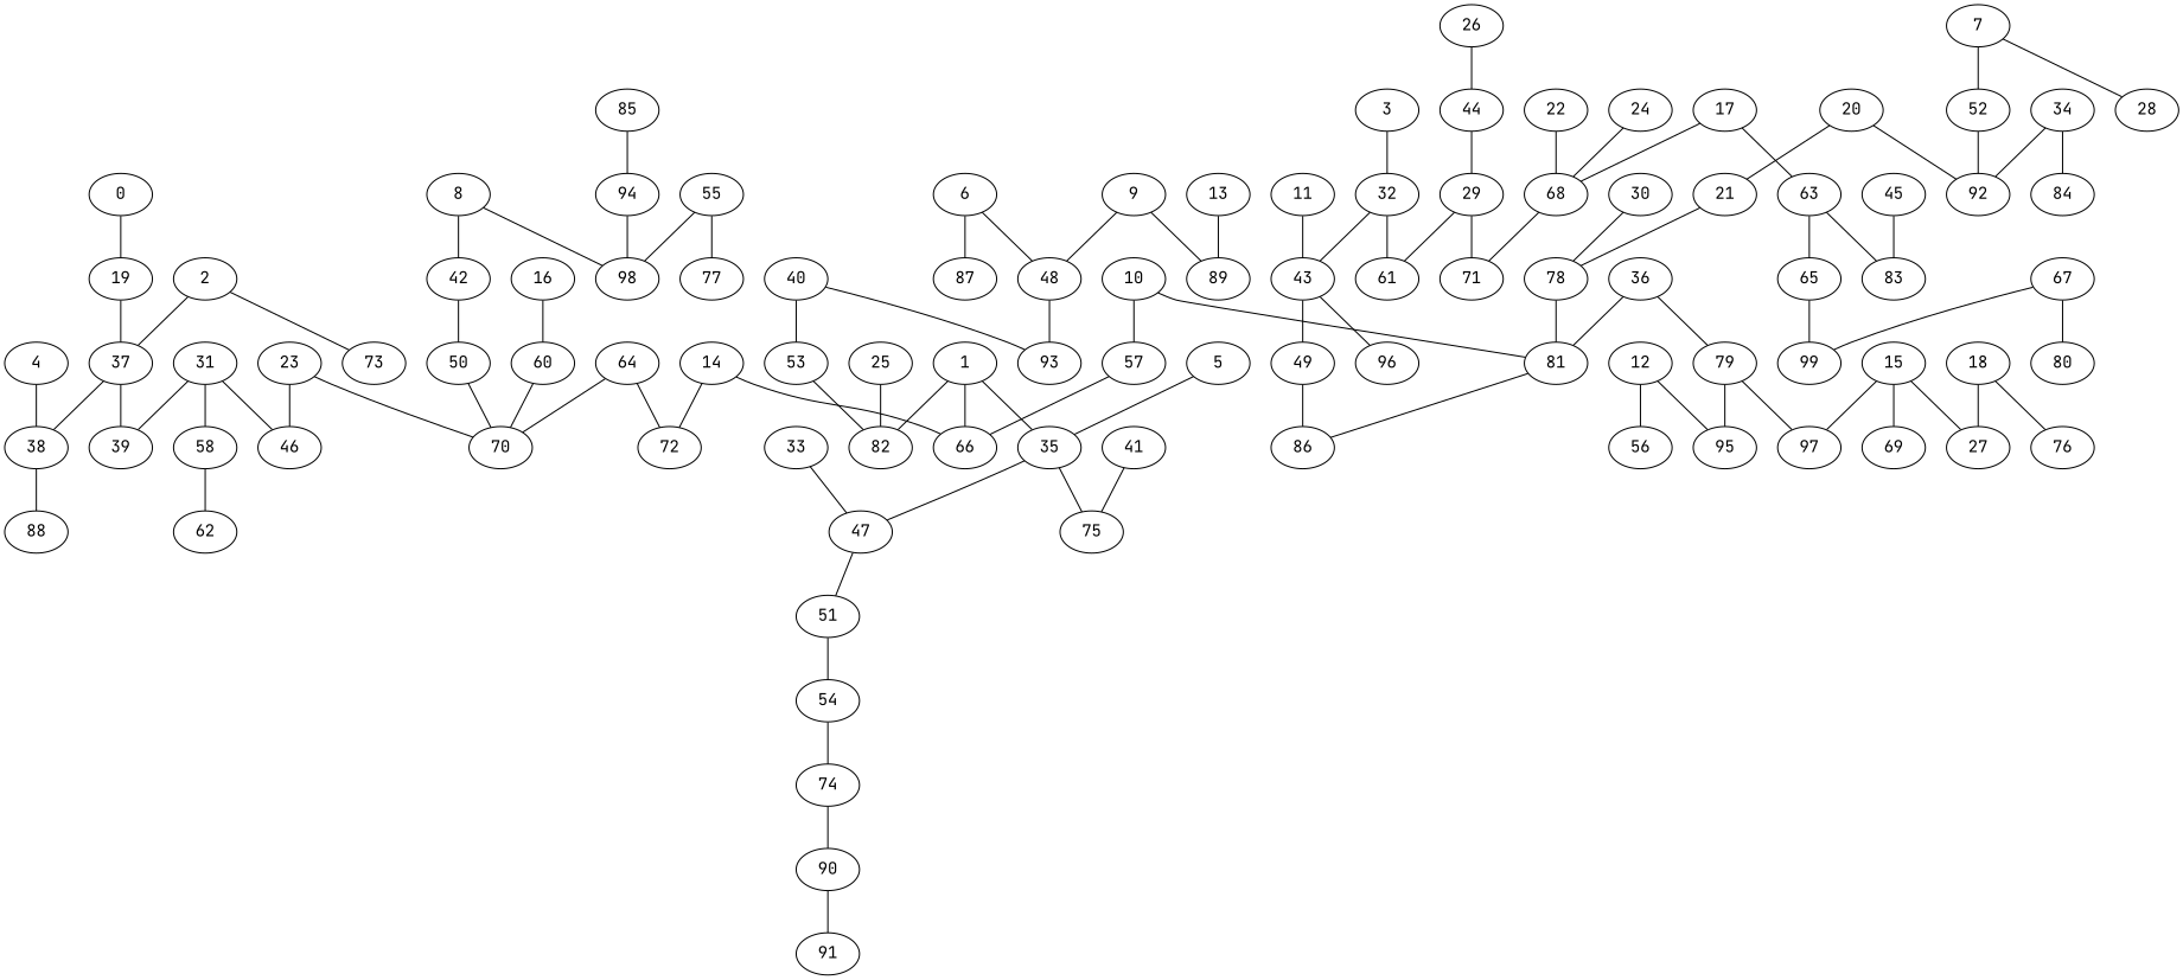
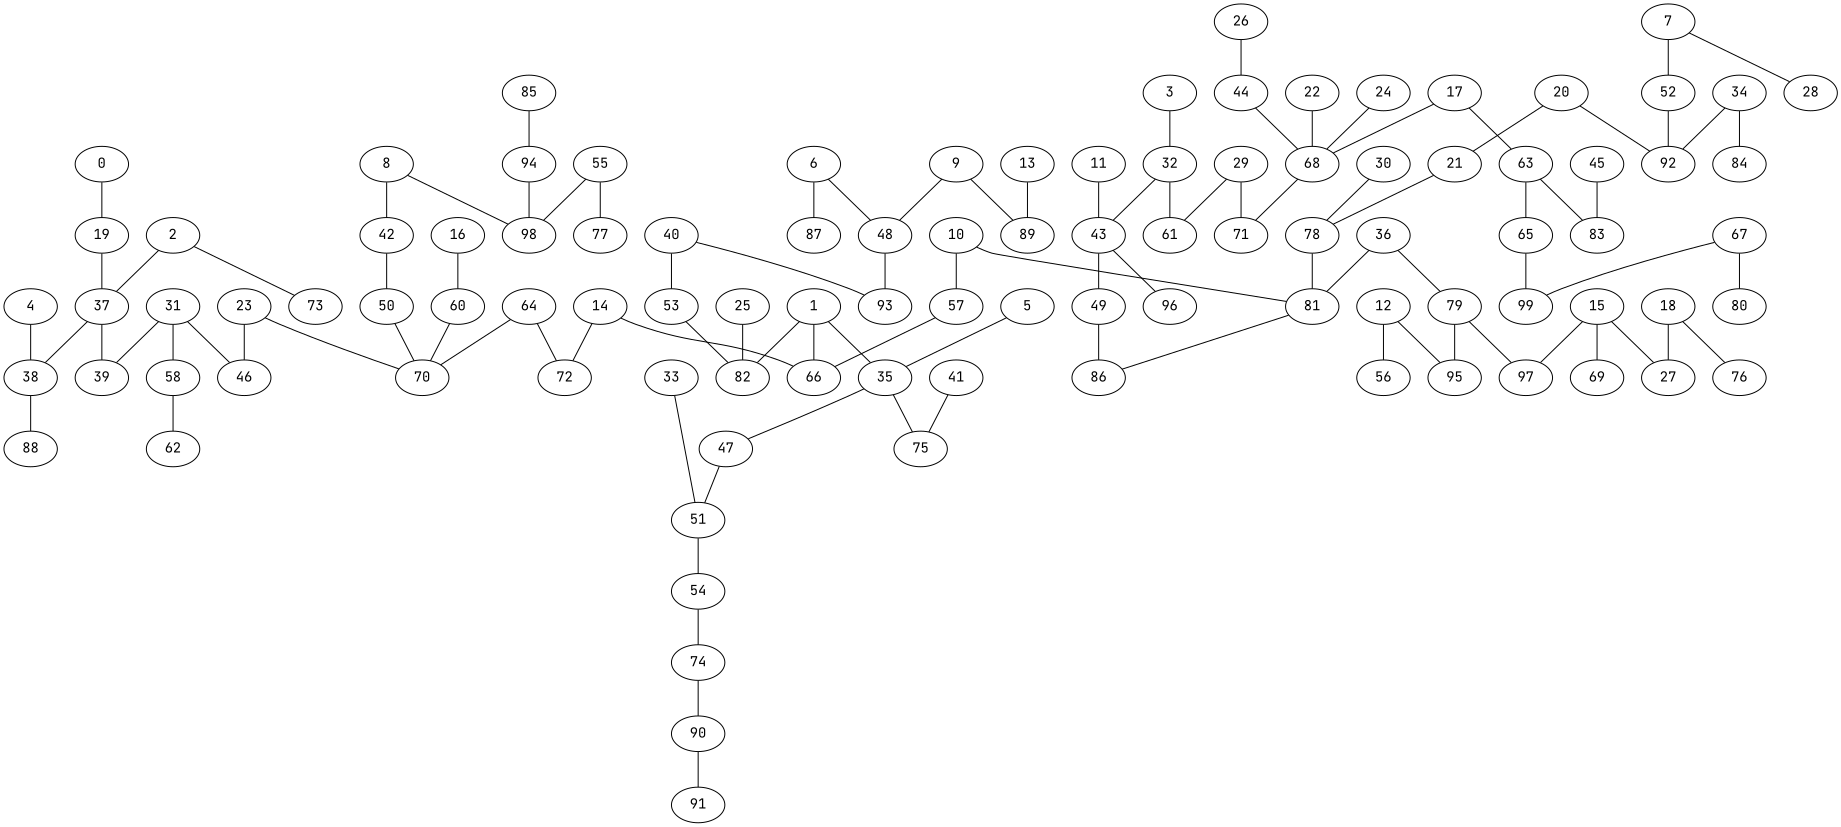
  strict graph {
    fontname="JetBrains Mono"
    node [fontname="JetBrains Mono"]
    edge [fontname="JetBrains Mono" weight=5]
    0
    19
    37
    1
    35
    66
    82
    47
    75
    2
    73
    38
    39
    3
    32
    43
    61
    4
    88
    5
    6
    48
    87
    93
    7
    28
    52
    92
    8
    42
    98
    50
    9
    89
    10
    57
    81
    86
    11
    49
    96
    12
    56
    95
    13
    14
    72
    15
    27
    69
    97
    16
    60
    70
    17
    68
    63
    71
    18
    76
    20
    21
    78
    22
    23
    46
    24
    25
    26
    44
    29
    30
    31
    58
    62
    33
    51
    54
    34
    84
    36
    79
    40
    53
    41
    45
    83
    74
    90
    55
    77
    65
    99
    64
    67
    80
    91
    85
    94
    0 -- 19 [weight=3]
    19 -- 37
    37 -- 38
    37 -- 39 [weight=2]
    1 -- 35
    1 -- 66
    1 -- 82
    35 -- 47 [weight=10]
    35 -- 75 [weight=9]
    47 -- 51 [weight=6]
    2 -- 37 [weight=8]
    2 -- 73 [weight=6]
    38 -- 88 [weight=6]
    3 -- 32
    32 -- 43 [weight=3]
    32 -- 61 [weight=10]
    43 -- 49 [weight=8]
    43 -- 96 [weight=9]
    4 -- 38 [weight=9]
    5 -- 35 [weight=9]
    6 -- 48 [weight=1]
    6 -- 87 [weight=6]
    48 -- 93
    7 -- 28 [weight=7]
    7 -- 52 [weight=10]
    52 -- 92 [weight=9]
    8 -- 42 [weight=10]
    8 -- 98 [weight=7]
    42 -- 50 [weight=2]
    50 -- 70 [weight=4]
    9 -- 48 [weight=2]
    9 -- 89 [weight=9]
    10 -- 57 [weight=6]
    10 -- 81 [weight=9]
    57 -- 66
    81 -- 86 [weight=2]
    11 -- 43 [weight=8]
    49 -- 86 [weight=8]
    12 -- 56 [weight=4]
    12 -- 95 [weight=2]
    13 -- 89 [weight=1]
    14 -- 66
    14 -- 72
    15 -- 27 [weight=4]
    15 -- 69 [weight=3]
    15 -- 97 [weight=2]
    16 -- 60 [weight=7]
    60 -- 70 [weight=7]
    17 -- 68 [weight=9]
    17 -- 63
    68 -- 71 [weight=8]
    63 -- 83 [weight=1]
    63 -- 65 [weight=3]
    18 -- 27 [weight=7]
    18 -- 76 [weight=1]
    20 -- 92
    20 -- 21
    21 -- 78 [weight=4]
    78 -- 81 [weight=8]
    22 -- 68 [weight=6]
    23 -- 70 [weight=9]
    23 -- 46 [weight=3]
    24 -- 68 [weight=2]
    25 -- 82 [weight=7]
    26 -- 44 [weight=10]
-   44 -- 29 [weight=2]
+   44 -- 68 [weight=2]
    29 -- 61 [weight=7]
    29 -- 71 [weight=7]
    30 -- 78 [weight=6]
    31 -- 39 [weight=1]
    31 -- 46 [weight=3]
    31 -- 58
    58 -- 62 [weight=9]
-   33 -- 47 [weight=6]
+   33 -- 51 [weight=6]
    51 -- 54 [weight=9]
    54 -- 74 [weight=8]
    34 -- 92 [weight=1]
    34 -- 84 [weight=7]
    36 -- 81 [weight=10]
    36 -- 79 [weight=6]
    79 -- 95 [weight=8]
    79 -- 97 [weight=4]
    40 -- 93 [weight=7]
    40 -- 53 [weight=9]
    53 -- 82 [weight=3]
    41 -- 75 [weight=9]
    45 -- 83 [weight=7]
    74 -- 90 [weight=2]
    90 -- 91 [weight=7]
    55 -- 98 [weight=2]
    55 -- 77 [weight=9]
    65 -- 99 [weight=1]
    64 -- 72
    64 -- 70 [weight=6]
    67 -- 99 [weight=2]
    67 -- 80
    85 -- 94 [weight=9]
    94 -- 98 [weight=3]
  }
